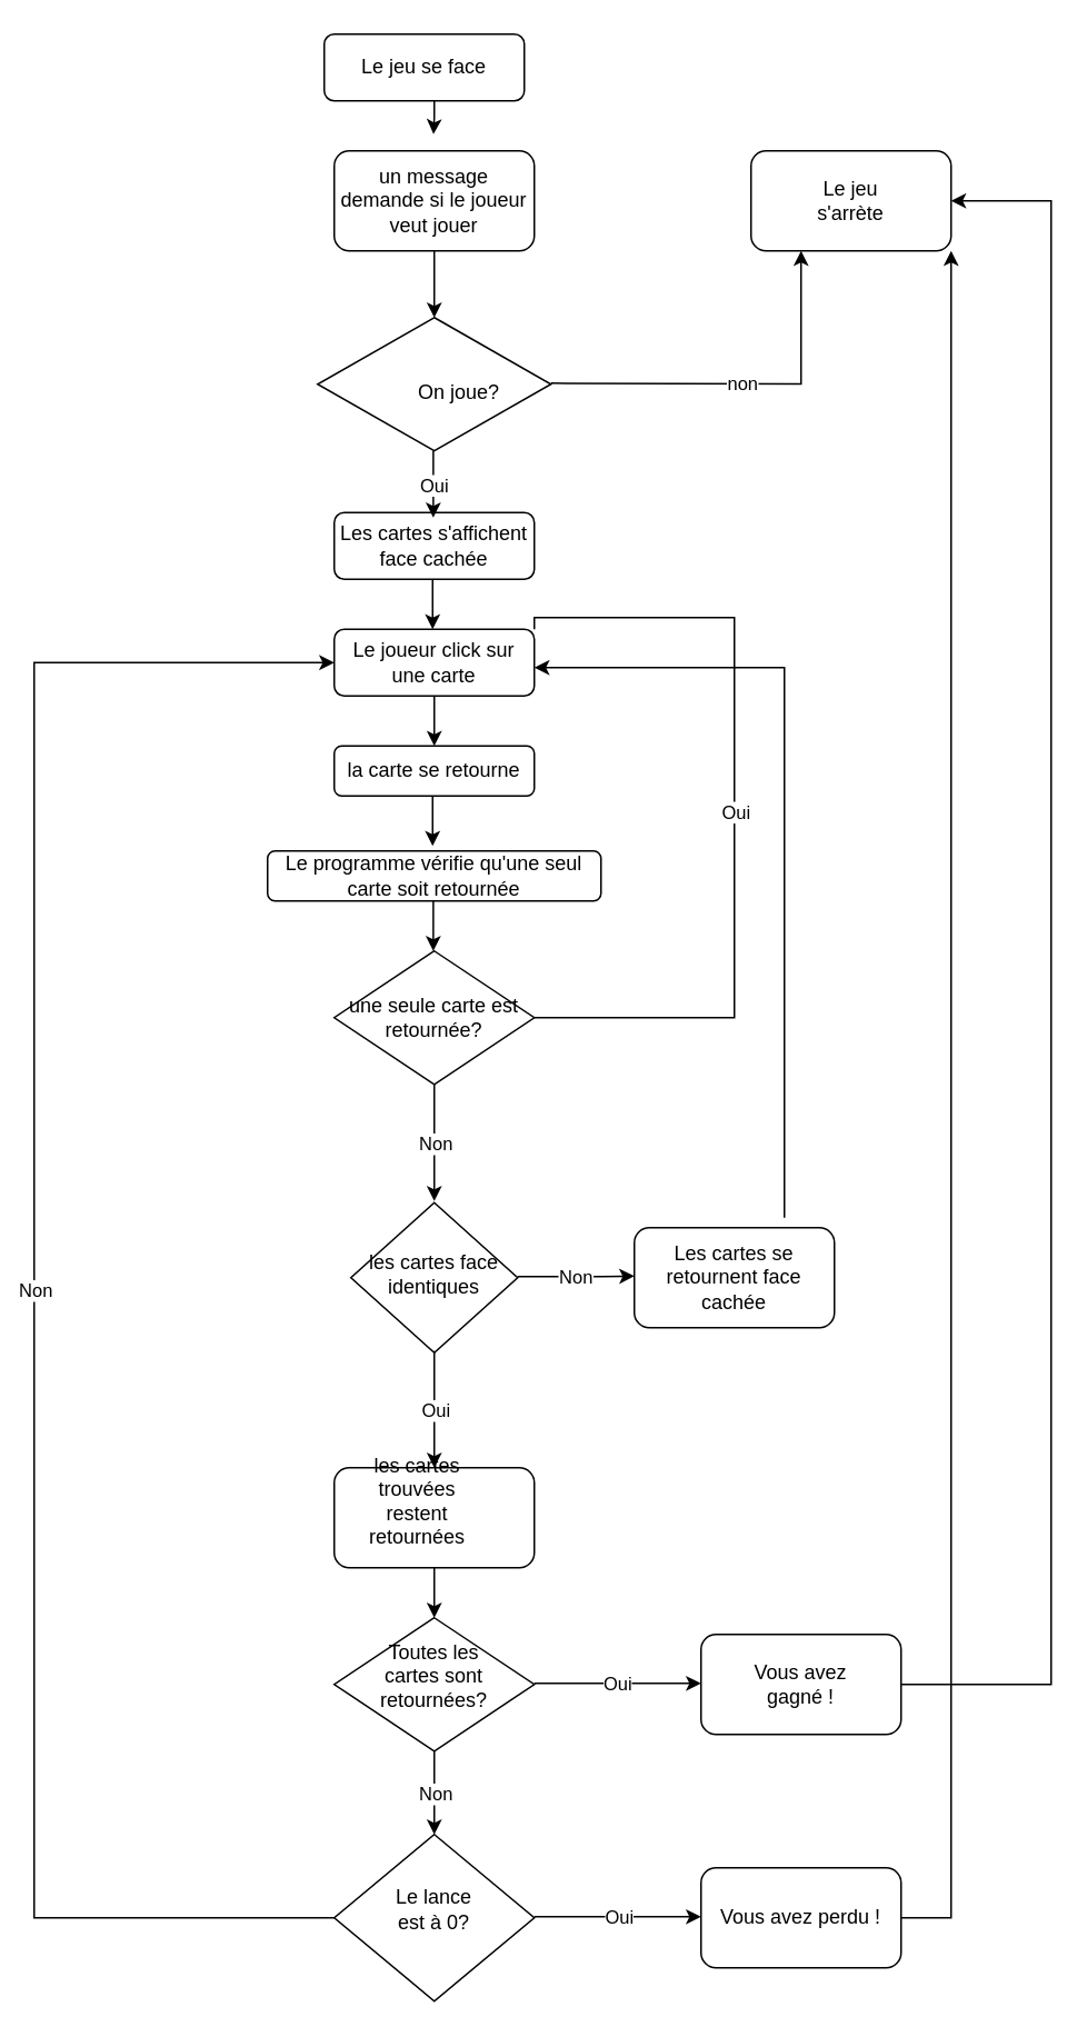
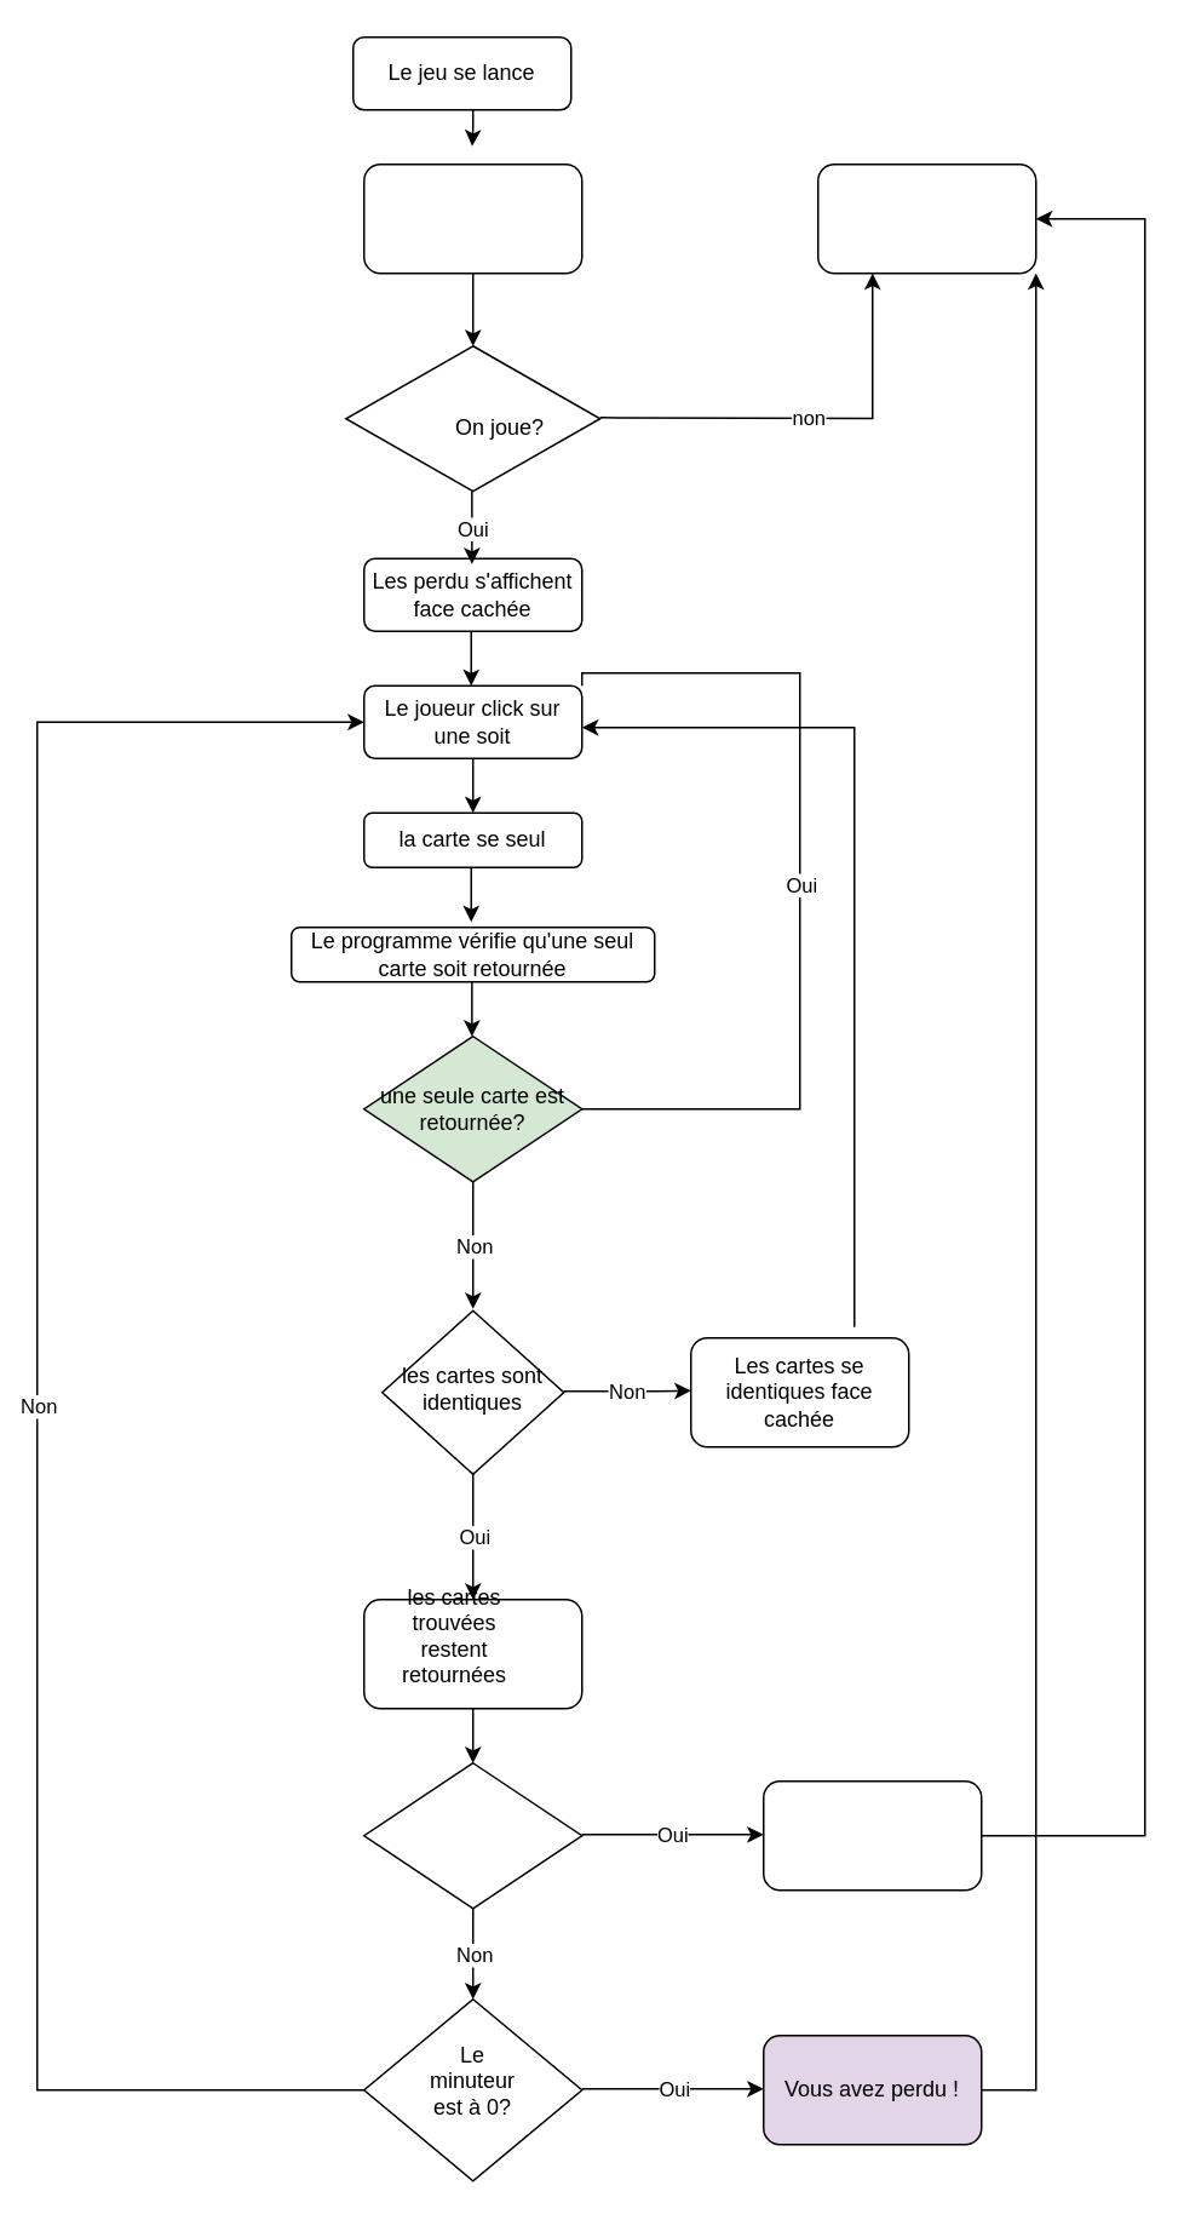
  <mxCell id="0" />
  <mxCell id="1" parent="0" />
  <mxCell id="2" value="" style="rounded=1;whiteSpace=wrap;html=1;" parent="1" vertex="1"><mxGeometry x="200" y="90" width="120" height="60" as="geometry" /></mxCell>
- <mxCell id="3" value="Le jeu se face" style="rounded=1;whiteSpace=wrap;html=1;fontSize=12;glass=0;strokeWidth=1;shadow=0;" parent="1" vertex="1"><mxGeometry x="194" width="120" height="40" as="geometry" y="20" /></mxCell>
- <mxCell id="4" value="les cartes face&lt;br&gt;identiques" style="rhombus;whiteSpace=wrap;html=1;shadow=0;fontFamily=Helvetica;fontSize=12;align=center;strokeWidth=1;spacing=6;spacingTop=-4;" parent="1" vertex="1"><mxGeometry x="210" y="721" width="100" height="90" as="geometry" /></mxCell>
- <mxCell id="5" value="Les cartes s'affichent&lt;br&gt;face cachée" style="rounded=1;whiteSpace=wrap;html=1;fontSize=12;glass=0;strokeWidth=1;shadow=0;" parent="1" vertex="1"><mxGeometry x="200" y="307" width="120" height="40" as="geometry" /></mxCell>
- <mxCell id="6" value="Le joueur click sur une carte" style="rounded=1;whiteSpace=wrap;html=1;fontSize=12;glass=0;strokeWidth=1;shadow=0;" parent="1" vertex="1"><mxGeometry x="200" y="377" width="120" height="40" as="geometry" /></mxCell>
- <mxCell id="7" value="un message demande si le joueur veut jouer" style="text;html=1;strokeColor=none;fillColor=none;align=center;verticalAlign=middle;whiteSpace=wrap;rounded=0;" parent="1" vertex="1"><mxGeometry x="200" y="105" width="120" height="30" as="geometry" /></mxCell>
+ <mxCell id="3" value="Le jeu se lance" style="rounded=1;whiteSpace=wrap;html=1;fontSize=12;glass=0;strokeWidth=1;shadow=0;" parent="1" vertex="1"><mxGeometry x="194" width="120" height="40" as="geometry" y="20" /></mxCell>
+ <mxCell id="4" value="les cartes sont&lt;br&gt;identiques" style="rhombus;whiteSpace=wrap;html=1;shadow=0;fontFamily=Helvetica;fontSize=12;align=center;strokeWidth=1;spacing=6;spacingTop=-4;" parent="1" vertex="1"><mxGeometry x="210" y="721" width="100" height="90" as="geometry" /></mxCell>
+ <mxCell id="5" value="Les perdu s'affichent&lt;br&gt;face cachée" style="rounded=1;whiteSpace=wrap;html=1;fontSize=12;glass=0;strokeWidth=1;shadow=0;" parent="1" vertex="1"><mxGeometry x="200" y="307" width="120" height="40" as="geometry" /></mxCell>
+ <mxCell id="6" value="Le joueur click sur une soit" style="rounded=1;whiteSpace=wrap;html=1;fontSize=12;glass=0;strokeWidth=1;shadow=0;" parent="1" vertex="1"><mxGeometry x="200" y="377" width="120" height="40" as="geometry" /></mxCell>
  <mxCell id="8" value="" style="rounded=1;whiteSpace=wrap;html=1;" parent="1" vertex="1"><mxGeometry x="450" y="90" width="120" height="60" as="geometry" /></mxCell>
- <mxCell id="9" value="Le jeu s'arrète" style="text;html=1;strokeColor=none;fillColor=none;align=center;verticalAlign=middle;whiteSpace=wrap;rounded=0;" parent="1" vertex="1"><mxGeometry x="480" y="105" width="60" height="30" as="geometry" /></mxCell>
  <mxCell id="10" value="" style="endArrow=classic;html=1;rounded=0;edgeStyle=orthogonalEdgeStyle;" parent="1" edge="1"><mxGeometry width="50" height="50" relative="1" as="geometry"><mxPoint x="260" y="60" as="sourcePoint" /><mxPoint x="259.5" y="80" as="targetPoint" /><Array as="points"><mxPoint x="260" y="70" /></Array></mxGeometry></mxCell>
  <mxCell id="11" value="" style="endArrow=classic;html=1;rounded=0;edgeStyle=orthogonalEdgeStyle;" parent="1" edge="1"><mxGeometry width="50" height="50" relative="1" as="geometry"><mxPoint x="259" y="347" as="sourcePoint" /><mxPoint x="259" y="377" as="targetPoint" /></mxGeometry></mxCell>
- <mxCell id="12" value="la carte se retourne" style="rounded=1;whiteSpace=wrap;html=1;" parent="1" vertex="1"><mxGeometry x="200" y="447" width="120" height="30" as="geometry" /></mxCell>
+ <mxCell id="12" value="la carte se seul" style="rounded=1;whiteSpace=wrap;html=1;" parent="1" vertex="1"><mxGeometry x="200" y="447" width="120" height="30" as="geometry" /></mxCell>
  <mxCell id="13" value="" style="endArrow=classic;html=1;rounded=0;edgeStyle=orthogonalEdgeStyle;" parent="1" edge="1"><mxGeometry width="50" height="50" relative="1" as="geometry"><mxPoint x="260" y="417" as="sourcePoint" /><mxPoint x="260" y="447" as="targetPoint" /></mxGeometry></mxCell>
  <mxCell id="14" value="" style="endArrow=classic;html=1;rounded=0;edgeStyle=orthogonalEdgeStyle;" parent="1" edge="1"><mxGeometry width="50" height="50" relative="1" as="geometry"><mxPoint x="259" y="477" as="sourcePoint" /><mxPoint x="259" y="507" as="targetPoint" /></mxGeometry></mxCell>
  <mxCell id="15" value="" style="endArrow=classic;html=1;rounded=0;edgeStyle=orthogonalEdgeStyle;exitX=0.5;exitY=1;exitDx=0;exitDy=0;" parent="1" edge="1"><mxGeometry relative="1" as="geometry"><mxPoint x="260" y="810" as="sourcePoint" /><mxPoint x="260" y="880" as="targetPoint" /><Array as="points"><mxPoint x="260" y="820" /><mxPoint x="260" y="820" /></Array></mxGeometry></mxCell>
  <mxCell id="16" value="Oui" style="edgeLabel;resizable=0;html=1;align=center;verticalAlign=middle;" parent="15" connectable="0" vertex="1"><mxGeometry relative="1" as="geometry" /></mxCell>
  <mxCell id="17" value="" style="rounded=1;whiteSpace=wrap;html=1;" parent="1" vertex="1"><mxGeometry x="200" y="880" width="120" height="60" as="geometry" /></mxCell>
  <mxCell id="18" value="les cartes trouvées restent retournées" style="text;html=1;strokeColor=none;fillColor=none;align=center;verticalAlign=middle;whiteSpace=wrap;rounded=0;" parent="1" vertex="1"><mxGeometry x="220" y="885" width="60" height="30" as="geometry" /></mxCell>
  <mxCell id="19" value="" style="endArrow=classic;html=1;rounded=0;edgeStyle=orthogonalEdgeStyle;exitX=0.5;exitY=1;exitDx=0;exitDy=0;" parent="1" source="17" edge="1"><mxGeometry width="50" height="50" relative="1" as="geometry"><mxPoint x="254" y="1050" as="sourcePoint" /><mxPoint x="260" y="970" as="targetPoint" /><Array as="points"><mxPoint x="260" y="960" /><mxPoint x="260" y="960" /></Array></mxGeometry></mxCell>
  <mxCell id="20" value="" style="rhombus;whiteSpace=wrap;html=1;" parent="1" vertex="1"><mxGeometry x="200" y="970" width="120" height="80" as="geometry" /></mxCell>
- <mxCell id="21" value="Toutes les cartes sont retournées?" style="text;html=1;strokeColor=none;fillColor=none;align=center;verticalAlign=middle;whiteSpace=wrap;rounded=0;" parent="1" vertex="1"><mxGeometry x="230" y="990" width="60" height="30" as="geometry" /></mxCell>
  <mxCell id="22" value="" style="rhombus;whiteSpace=wrap;html=1;" parent="1" vertex="1"><mxGeometry x="200" y="1100" width="120" height="100" as="geometry" /></mxCell>
- <mxCell id="23" value="Le lance est à 0?" style="text;html=1;strokeColor=none;fillColor=none;align=center;verticalAlign=middle;whiteSpace=wrap;rounded=0;" parent="1" vertex="1"><mxGeometry x="230" y="1130" width="60" height="30" as="geometry" /></mxCell>
+ <mxCell id="23" value="Le minuteur est à 0?" style="text;html=1;strokeColor=none;fillColor=none;align=center;verticalAlign=middle;whiteSpace=wrap;rounded=0;" parent="1" vertex="1"><mxGeometry x="230" y="1130" width="60" height="30" as="geometry" /></mxCell>
  <mxCell id="24" value="" style="endArrow=classic;html=1;rounded=0;edgeStyle=orthogonalEdgeStyle;" parent="1" edge="1"><mxGeometry relative="1" as="geometry"><mxPoint x="320" y="1009.41" as="sourcePoint" /><mxPoint x="420" y="1009.41" as="targetPoint" /><Array as="points"><mxPoint x="370" y="1009.41" /><mxPoint x="370" y="1009.41" /></Array></mxGeometry></mxCell>
  <mxCell id="25" value="Oui" style="edgeLabel;resizable=0;html=1;align=center;verticalAlign=middle;" parent="24" connectable="0" vertex="1"><mxGeometry relative="1" as="geometry" /></mxCell>
  <mxCell id="26" value="" style="rounded=1;whiteSpace=wrap;html=1;" parent="1" vertex="1"><mxGeometry x="420" y="980" width="120" height="60" as="geometry" /></mxCell>
- <mxCell id="27" value="Vous avez gagné !" style="text;html=1;strokeColor=none;fillColor=none;align=center;verticalAlign=middle;whiteSpace=wrap;rounded=0;" parent="1" vertex="1"><mxGeometry x="450" y="995" width="60" height="30" as="geometry" /></mxCell>
  <mxCell id="28" value="" style="endArrow=classic;html=1;rounded=0;edgeStyle=orthogonalEdgeStyle;entryX=1;entryY=0.5;entryDx=0;entryDy=0;exitX=1;exitY=0.5;exitDx=0;exitDy=0;exitPerimeter=0;" parent="1" source="26" target="8" edge="1"><mxGeometry width="50" height="50" relative="1" as="geometry"><mxPoint x="550" y="880" as="sourcePoint" /><mxPoint x="580" y="120" as="targetPoint" /><Array as="points"><mxPoint x="630" y="1010" /><mxPoint x="630" y="120" /></Array></mxGeometry></mxCell>
  <mxCell id="29" value="" style="endArrow=classic;html=1;rounded=0;edgeStyle=orthogonalEdgeStyle;exitX=0;exitY=0.5;exitDx=0;exitDy=0;entryX=0;entryY=0.5;entryDx=0;entryDy=0;" parent="1" source="22" target="6" edge="1"><mxGeometry relative="1" as="geometry"><mxPoint x="0" y="966.5" as="sourcePoint" /><mxPoint x="130" y="397" as="targetPoint" /><Array as="points"><mxPoint x="20" y="1150" /><mxPoint x="20" y="397" /></Array></mxGeometry></mxCell>
  <mxCell id="30" value="Non" style="edgeLabel;resizable=0;html=1;align=center;verticalAlign=middle;" parent="29" connectable="0" vertex="1"><mxGeometry relative="1" as="geometry" /></mxCell>
  <mxCell id="31" value="" style="rhombus;whiteSpace=wrap;html=1;" parent="1" vertex="1"><mxGeometry x="190" y="190" width="140" height="80" as="geometry" /></mxCell>
  <mxCell id="32" value="" style="endArrow=classic;html=1;rounded=0;edgeStyle=orthogonalEdgeStyle;exitX=0.5;exitY=1;exitDx=0;exitDy=0;" parent="1" source="2" edge="1"><mxGeometry width="50" height="50" relative="1" as="geometry"><mxPoint x="260" y="180" as="sourcePoint" /><mxPoint x="260" y="190" as="targetPoint" /></mxGeometry></mxCell>
  <mxCell id="33" value="On joue?" style="text;html=1;strokeColor=none;fillColor=none;align=center;verticalAlign=middle;whiteSpace=wrap;rounded=0;" parent="1" vertex="1"><mxGeometry x="245" y="220" width="60" height="30" as="geometry" /></mxCell>
  <mxCell id="34" value="" style="endArrow=classic;html=1;rounded=0;edgeStyle=orthogonalEdgeStyle;entryX=0.25;entryY=1;entryDx=0;entryDy=0;" parent="1" target="8" edge="1"><mxGeometry relative="1" as="geometry"><mxPoint x="330" y="229.41" as="sourcePoint" /><mxPoint x="490" y="229" as="targetPoint" /></mxGeometry></mxCell>
  <mxCell id="35" value="non" style="edgeLabel;resizable=0;html=1;align=center;verticalAlign=middle;" parent="34" connectable="0" vertex="1"><mxGeometry relative="1" as="geometry" /></mxCell>
  <mxCell id="36" value="" style="endArrow=classic;html=1;rounded=0;edgeStyle=orthogonalEdgeStyle;" parent="1" edge="1"><mxGeometry relative="1" as="geometry"><mxPoint x="259.41" y="270" as="sourcePoint" /><mxPoint x="259.41" y="310" as="targetPoint" /></mxGeometry></mxCell>
  <mxCell id="37" value="Oui" style="edgeLabel;resizable=0;html=1;align=center;verticalAlign=middle;" parent="36" connectable="0" vertex="1"><mxGeometry relative="1" as="geometry" /></mxCell>
  <mxCell id="38" value="" style="rounded=1;whiteSpace=wrap;html=1;" parent="1" vertex="1"><mxGeometry x="160" y="510" width="200" height="30" as="geometry" /></mxCell>
  <mxCell id="39" value="Le programme vérifie qu'une seul carte soit retournée" style="text;html=1;strokeColor=none;fillColor=none;align=center;verticalAlign=middle;whiteSpace=wrap;rounded=0;" parent="1" vertex="1"><mxGeometry x="170" y="510" width="180" height="30" as="geometry" /></mxCell>
- <mxCell id="40" value="une seule carte est retournée?" style="rhombus;whiteSpace=wrap;html=1;" parent="1" vertex="1"><mxGeometry x="200" y="570" width="120" height="80" as="geometry" /></mxCell>
+ <mxCell id="40" value="une seule carte est retournée?" style="rhombus;whiteSpace=wrap;html=1;fillColor=#d5e8d4;" parent="1" vertex="1"><mxGeometry x="200" y="570" width="120" height="80" as="geometry" /></mxCell>
  <mxCell id="41" value="" style="endArrow=classic;html=1;rounded=0;edgeStyle=orthogonalEdgeStyle;" parent="1" edge="1"><mxGeometry width="50" height="50" relative="1" as="geometry"><mxPoint x="259.41" y="540" as="sourcePoint" /><mxPoint x="259.41" y="570" as="targetPoint" /></mxGeometry></mxCell>
  <mxCell id="42" value="" style="endArrow=none;html=1;rounded=0;edgeStyle=orthogonalEdgeStyle;exitX=1;exitY=0.5;exitDx=0;exitDy=0;entryX=1;entryY=0;entryDx=0;entryDy=0;" parent="1" source="40" target="6" edge="1"><mxGeometry relative="1" as="geometry"><mxPoint x="330" y="609.41" as="sourcePoint" /><mxPoint x="430" y="370" as="targetPoint" /><Array as="points"><mxPoint x="440" y="610" /><mxPoint x="440" y="370" /><mxPoint x="320" y="370" /></Array></mxGeometry></mxCell>
  <mxCell id="43" value="Oui" style="edgeLabel;resizable=0;html=1;align=center;verticalAlign=middle;" parent="42" connectable="0" vertex="1"><mxGeometry relative="1" as="geometry" /></mxCell>
  <mxCell id="44" value="" style="endArrow=classic;html=1;rounded=0;edgeStyle=orthogonalEdgeStyle;exitX=0.5;exitY=1;exitDx=0;exitDy=0;" parent="1" source="40" edge="1"><mxGeometry relative="1" as="geometry"><mxPoint x="260" y="690" as="sourcePoint" /><mxPoint x="260" y="720" as="targetPoint" /></mxGeometry></mxCell>
  <mxCell id="45" value="Non" style="edgeLabel;resizable=0;html=1;align=center;verticalAlign=middle;" parent="44" connectable="0" vertex="1"><mxGeometry relative="1" as="geometry" /></mxCell>
  <mxCell id="46" value="" style="endArrow=classic;html=1;rounded=0;edgeStyle=orthogonalEdgeStyle;" parent="1" edge="1"><mxGeometry relative="1" as="geometry"><mxPoint x="310" y="765.41" as="sourcePoint" /><mxPoint x="380" y="765" as="targetPoint" /><Array as="points"><mxPoint x="360" y="765" /><mxPoint x="360" y="765" /></Array></mxGeometry></mxCell>
  <mxCell id="47" value="Non" style="edgeLabel;resizable=0;html=1;align=center;verticalAlign=middle;" parent="46" connectable="0" vertex="1"><mxGeometry relative="1" as="geometry" /></mxCell>
  <mxCell id="48" value="" style="rounded=1;whiteSpace=wrap;html=1;" parent="1" vertex="1"><mxGeometry x="380" y="736" width="120" height="60" as="geometry" /></mxCell>
  <mxCell id="49" value="" style="endArrow=classic;html=1;rounded=0;edgeStyle=orthogonalEdgeStyle;" parent="1" edge="1"><mxGeometry width="50" height="50" relative="1" as="geometry"><mxPoint x="470" y="730" as="sourcePoint" /><mxPoint x="320.06" y="400" as="targetPoint" /><Array as="points"><mxPoint x="470" y="730" /><mxPoint x="470" y="400" /></Array></mxGeometry></mxCell>
- <mxCell id="50" value="Les cartes se retournent face cachée" style="text;html=1;strokeColor=none;fillColor=none;align=center;verticalAlign=middle;whiteSpace=wrap;rounded=0;" parent="1" vertex="1"><mxGeometry x="390" y="751" width="100" height="30" as="geometry" /></mxCell>
+ <mxCell id="50" value="Les cartes se identiques face cachée" style="text;html=1;strokeColor=none;fillColor=none;align=center;verticalAlign=middle;whiteSpace=wrap;rounded=0;" parent="1" vertex="1"><mxGeometry x="390" y="751" width="100" height="30" as="geometry" /></mxCell>
  <mxCell id="51" value="" style="endArrow=classic;html=1;rounded=0;edgeStyle=orthogonalEdgeStyle;exitX=0.5;exitY=1;exitDx=0;exitDy=0;entryX=0.5;entryY=0;entryDx=0;entryDy=0;" parent="1" source="20" target="22" edge="1"><mxGeometry relative="1" as="geometry"><mxPoint x="280" y="1080" as="sourcePoint" /><mxPoint x="380" y="1080" as="targetPoint" /></mxGeometry></mxCell>
  <mxCell id="52" value="Non" style="edgeLabel;resizable=0;html=1;align=center;verticalAlign=middle;" parent="51" connectable="0" vertex="1"><mxGeometry relative="1" as="geometry" /></mxCell>
- <mxCell id="53" value="Vous avez perdu !" style="rounded=1;whiteSpace=wrap;html=1;" parent="1" vertex="1"><mxGeometry x="420" y="1120" width="120" height="60" as="geometry" /></mxCell>
+ <mxCell id="53" value="Vous avez perdu !" style="rounded=1;whiteSpace=wrap;html=1;fillColor=#e1d5e7;" parent="1" vertex="1"><mxGeometry x="420" y="1120" width="120" height="60" as="geometry" /></mxCell>
  <mxCell id="54" value="" style="endArrow=classic;html=1;rounded=0;edgeStyle=orthogonalEdgeStyle;" parent="1" edge="1"><mxGeometry relative="1" as="geometry"><mxPoint x="320" y="1149.41" as="sourcePoint" /><mxPoint x="420" y="1149.41" as="targetPoint" /></mxGeometry></mxCell>
  <mxCell id="55" value="Oui" style="edgeLabel;resizable=0;html=1;align=center;verticalAlign=middle;" parent="54" connectable="0" vertex="1"><mxGeometry relative="1" as="geometry" /></mxCell>
  <mxCell id="56" value="" style="endArrow=classic;html=1;rounded=0;edgeStyle=orthogonalEdgeStyle;entryX=1;entryY=1;entryDx=0;entryDy=0;" parent="1" target="8" edge="1"><mxGeometry width="50" height="50" relative="1" as="geometry"><mxPoint x="540" y="1150" as="sourcePoint" /><mxPoint x="570" y="460" as="targetPoint" /><Array as="points"><mxPoint x="570" y="1150" /></Array></mxGeometry></mxCell>
